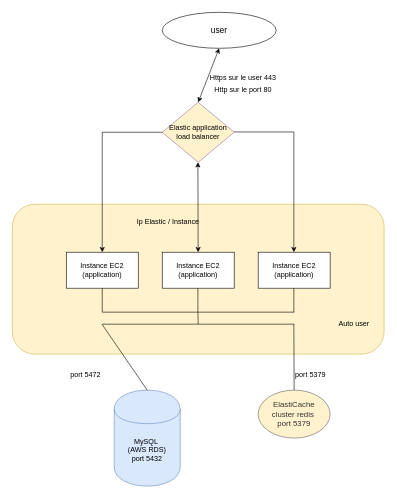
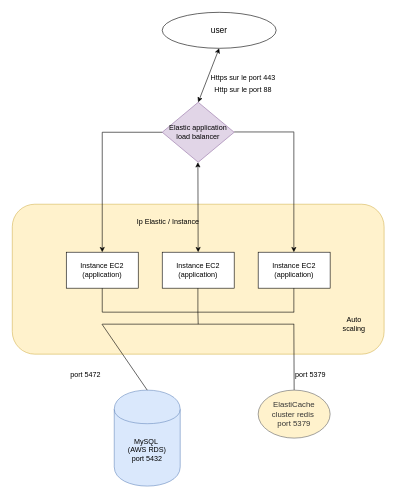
  <mxCell id="0" />
  <mxCell id="1" parent="0" />
  <mxCell id="2" value="&lt;font style=&quot;font-size: 14px&quot;&gt;user&lt;/font&gt;" style="ellipse;whiteSpace=wrap;html=1;" vertex="1" parent="1"><mxGeometry x="270" y="20" width="190" height="60" as="geometry" /></mxCell>
- <mxCell id="3" value="Elastic application load balancer" style="rhombus;whiteSpace=wrap;html=1;fillColor=#fff2cc;strokeColor=#9673a6;" vertex="1" parent="1"><mxGeometry x="270" y="170" width="120" height="100" as="geometry" /></mxCell>
+ <mxCell id="3" value="Elastic application load balancer" style="rhombus;whiteSpace=wrap;html=1;fillColor=#e1d5e7;strokeColor=#9673a6;" vertex="1" parent="1"><mxGeometry x="270" y="170" width="120" height="100" as="geometry" /></mxCell>
  <mxCell id="4" value="" style="endArrow=classic;startArrow=classic;html=1;entryX=0.5;entryY=1;entryDx=0;entryDy=0;" edge="1" parent="1" target="2"><mxGeometry width="50" height="50" relative="1" as="geometry"><mxPoint x="330" y="170" as="sourcePoint" /><mxPoint x="380" y="120" as="targetPoint" /></mxGeometry></mxCell>
  <mxCell id="5" value="" style="rounded=1;whiteSpace=wrap;html=1;fillColor=#fff2cc;strokeColor=#d6b656;" vertex="1" parent="1"><mxGeometry x="20" y="340" width="620" height="250" as="geometry" /></mxCell>
- <mxCell id="6" value="Https sur le user 443" style="text;html=1;strokeColor=none;fillColor=none;align=center;verticalAlign=middle;whiteSpace=wrap;rounded=0;" vertex="1" parent="1"><mxGeometry x="340" y="120" width="130" height="20" as="geometry" /></mxCell>
+ <mxCell id="6" value="Https sur le port 443" style="text;html=1;strokeColor=none;fillColor=none;align=center;verticalAlign=middle;whiteSpace=wrap;rounded=0;" vertex="1" parent="1"><mxGeometry x="340" y="120" width="130" height="20" as="geometry" /></mxCell>
  <mxCell id="7" value="Instance EC2 (application)" style="rounded=0;whiteSpace=wrap;html=1;" vertex="1" parent="1"><mxGeometry x="430" y="420" width="120" height="60" as="geometry" /></mxCell>
  <mxCell id="8" value="&lt;span style=&quot;white-space: normal&quot;&gt;Instance EC2 (application)&lt;/span&gt;" style="rounded=0;whiteSpace=wrap;html=1;" vertex="1" parent="1"><mxGeometry x="270" y="420" width="120" height="60" as="geometry" /></mxCell>
  <mxCell id="9" value="&lt;span style=&quot;white-space: normal&quot;&gt;Instance EC2 (application)&lt;/span&gt;" style="rounded=0;whiteSpace=wrap;html=1;" vertex="1" parent="1"><mxGeometry x="110" y="420" width="120" height="60" as="geometry" /></mxCell>
  <mxCell id="10" value="" style="endArrow=classic;startArrow=classic;html=1;entryX=0.5;entryY=1;entryDx=0;entryDy=0;" edge="1" parent="1" source="8"><mxGeometry width="50" height="50" relative="1" as="geometry"><mxPoint x="329.5" y="340" as="sourcePoint" /><mxPoint x="329.5" y="270" as="targetPoint" /></mxGeometry></mxCell>
  <mxCell id="11" value="Ip Elastic / Instance" style="text;html=1;strokeColor=none;fillColor=none;align=center;verticalAlign=middle;whiteSpace=wrap;rounded=0;" vertex="1" parent="1"><mxGeometry x="220" y="360" width="120" height="20" as="geometry" /></mxCell>
  <mxCell id="12" value="" style="endArrow=classic;html=1;" edge="1" parent="1" target="9"><mxGeometry width="50" height="50" relative="1" as="geometry"><mxPoint x="170" y="220" as="sourcePoint" /><mxPoint x="150" y="320" as="targetPoint" /></mxGeometry></mxCell>
  <mxCell id="13" value="" style="endArrow=none;html=1;entryX=0;entryY=0.5;entryDx=0;entryDy=0;" edge="1" parent="1" target="3"><mxGeometry width="50" height="50" relative="1" as="geometry"><mxPoint x="170" y="220" as="sourcePoint" /><mxPoint x="220" y="170" as="targetPoint" /></mxGeometry></mxCell>
  <mxCell id="14" value="" style="endArrow=none;html=1;entryX=0;entryY=0.5;entryDx=0;entryDy=0;" edge="1" parent="1"><mxGeometry width="50" height="50" relative="1" as="geometry"><mxPoint x="390" y="219.5" as="sourcePoint" /><mxPoint x="490" y="219.5" as="targetPoint" /></mxGeometry></mxCell>
  <mxCell id="15" value="" style="endArrow=classic;html=1;" edge="1" parent="1"><mxGeometry width="50" height="50" relative="1" as="geometry"><mxPoint x="489.5" y="220" as="sourcePoint" /><mxPoint x="489.5" y="420" as="targetPoint" /></mxGeometry></mxCell>
  <mxCell id="16" value="MySQL&amp;nbsp;&lt;br&gt;(AWS RDS)&lt;br&gt;port 5432" style="shape=cylinder;whiteSpace=wrap;html=1;boundedLbl=1;backgroundOutline=1;fillColor=#dae8fc;strokeColor=#6c8ebf;" vertex="1" parent="1"><mxGeometry x="190" y="650" width="110" height="160" as="geometry" /></mxCell>
  <mxCell id="17" value="" style="endArrow=none;html=1;" edge="1" parent="1"><mxGeometry width="50" height="50" relative="1" as="geometry"><mxPoint x="170" y="520" as="sourcePoint" /><mxPoint x="170" y="480" as="targetPoint" /></mxGeometry></mxCell>
  <mxCell id="18" value="" style="endArrow=none;html=1;" edge="1" parent="1"><mxGeometry width="50" height="50" relative="1" as="geometry"><mxPoint x="329.5" y="520" as="sourcePoint" /><mxPoint x="329.5" y="480" as="targetPoint" /></mxGeometry></mxCell>
  <mxCell id="19" value="" style="endArrow=none;html=1;" edge="1" parent="1"><mxGeometry width="50" height="50" relative="1" as="geometry"><mxPoint x="489.5" y="520" as="sourcePoint" /><mxPoint x="489.5" y="480" as="targetPoint" /></mxGeometry></mxCell>
  <mxCell id="20" value="" style="endArrow=none;html=1;" edge="1" parent="1"><mxGeometry width="50" height="50" relative="1" as="geometry"><mxPoint x="170" y="520" as="sourcePoint" /><mxPoint x="490" y="520" as="targetPoint" /></mxGeometry></mxCell>
  <mxCell id="21" value="" style="endArrow=none;html=1;" edge="1" parent="1"><mxGeometry width="50" height="50" relative="1" as="geometry"><mxPoint x="330" y="540" as="sourcePoint" /><mxPoint x="329.5" y="520" as="targetPoint" /></mxGeometry></mxCell>
  <mxCell id="22" value="" style="endArrow=none;html=1;" edge="1" parent="1"><mxGeometry width="50" height="50" relative="1" as="geometry"><mxPoint x="170" y="540" as="sourcePoint" /><mxPoint x="490" y="540" as="targetPoint" /></mxGeometry></mxCell>
  <mxCell id="23" value="" style="endArrow=none;html=1;exitX=0.5;exitY=0;exitDx=0;exitDy=0;" edge="1" parent="1" source="16"><mxGeometry width="50" height="50" relative="1" as="geometry"><mxPoint x="169.5" y="580" as="sourcePoint" /><mxPoint x="169.5" y="540" as="targetPoint" /></mxGeometry></mxCell>
  <mxCell id="24" value="" style="endArrow=none;html=1;exitX=0.5;exitY=0;exitDx=0;exitDy=0;" edge="1" parent="1"><mxGeometry width="50" height="50" relative="1" as="geometry"><mxPoint x="490" y="650" as="sourcePoint" /><mxPoint x="489.5" y="540" as="targetPoint" /></mxGeometry></mxCell>
  <mxCell id="25" value="port 5472" style="text;html=1;" vertex="1" parent="1"><mxGeometry x="115" y="610" width="80" height="30" as="geometry" /></mxCell>
- <mxCell id="26" value="Http sur le port 80" style="text;html=1;strokeColor=none;fillColor=none;align=center;verticalAlign=middle;whiteSpace=wrap;rounded=0;" vertex="1" parent="1"><mxGeometry x="340" y="140" width="130" height="20" as="geometry" /></mxCell>
+ <mxCell id="26" value="Http sur le port 88" style="text;html=1;strokeColor=none;fillColor=none;align=center;verticalAlign=middle;whiteSpace=wrap;rounded=0;" vertex="1" parent="1"><mxGeometry x="340" y="140" width="130" height="20" as="geometry" /></mxCell>
  <mxCell id="27" value="&lt;font style=&quot;font-size: 13px&quot;&gt;ElastiCache&lt;br&gt;cluster redis&amp;nbsp;&lt;br&gt;port 5379&lt;/font&gt;" style="ellipse;whiteSpace=wrap;html=1;fillColor=#fff2cc;strokeColor=#666666;fontColor=#333333;" vertex="1" parent="1"><mxGeometry x="430" y="650" width="120" height="80" as="geometry" /></mxCell>
  <mxCell id="28" value="port 5379" style="text;html=1;" vertex="1" parent="1"><mxGeometry x="490" y="610" width="80" height="30" as="geometry" /></mxCell>
- <mxCell id="29" value="Auto user" style="text;html=1;strokeColor=none;fillColor=none;align=center;verticalAlign=middle;whiteSpace=wrap;rounded=0;" vertex="1" parent="1"><mxGeometry x="560" y="530" width="60" height="20" as="geometry" /></mxCell>
+ <mxCell id="29" value="Auto scaling" style="text;html=1;strokeColor=none;fillColor=none;align=center;verticalAlign=middle;whiteSpace=wrap;rounded=0;" vertex="1" parent="1"><mxGeometry x="560" y="530" width="60" height="20" as="geometry" /></mxCell>
